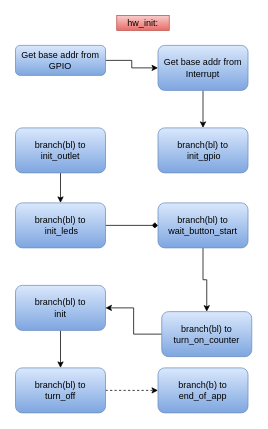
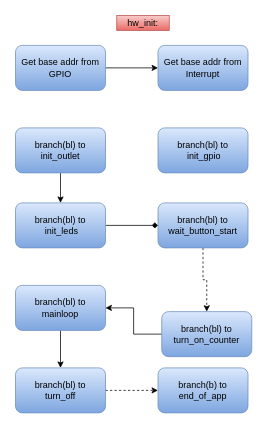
  <mxCell id="0" />
  <mxCell id="1" parent="0" />
  <mxCell id="2" value="hw_init:" style="text;html=1;strokeColor=#b85450;fillColor=#f8cecc;align=center;verticalAlign=middle;whiteSpace=wrap;rounded=0;gradientColor=#ea6b66;" parent="1" vertex="1"><mxGeometry x="155" y="20" width="70" height="20" as="geometry" /></mxCell>
  <mxCell id="3" value="" style="edgeStyle=orthogonalEdgeStyle;rounded=0;orthogonalLoop=1;jettySize=auto;html=1;" parent="1" source="4" target="6" edge="1"><mxGeometry relative="1" as="geometry" /></mxCell>
- <mxCell id="4" value="Get base addr from GPIO" style="rounded=1;whiteSpace=wrap;html=1;gradientColor=#7ea6e0;fillColor=#dae8fc;strokeColor=#6c8ebf;" parent="1" vertex="1"><mxGeometry x="20" y="60" width="120" height="40" as="geometry" /></mxCell>
- <mxCell id="5" value="" style="edgeStyle=orthogonalEdgeStyle;rounded=0;orthogonalLoop=1;jettySize=auto;html=1;" parent="1" source="6" target="7" edge="1"><mxGeometry relative="1" as="geometry" /></mxCell>
+ <mxCell id="4" value="Get base addr from GPIO" style="rounded=1;whiteSpace=wrap;html=1;gradientColor=#7ea6e0;fillColor=#dae8fc;strokeColor=#6c8ebf;" parent="1" vertex="1"><mxGeometry x="20" y="60" width="120" height="60" as="geometry" /></mxCell>
  <mxCell id="6" value="Get base addr from Interrupt" style="rounded=1;whiteSpace=wrap;html=1;gradientColor=#7ea6e0;fillColor=#dae8fc;strokeColor=#6c8ebf;" parent="1" vertex="1"><mxGeometry x="210" y="60" width="120" height="60" as="geometry" /></mxCell>
  <mxCell id="7" value="branch(bl) to&lt;br&gt;&amp;nbsp;init_gpio" style="rounded=1;whiteSpace=wrap;html=1;gradientColor=#7ea6e0;fillColor=#dae8fc;strokeColor=#6c8ebf;" parent="1" vertex="1"><mxGeometry x="210" y="170" width="120" height="60" as="geometry" /></mxCell>
  <mxCell id="8" value="" style="edgeStyle=orthogonalEdgeStyle;rounded=0;orthogonalLoop=1;jettySize=auto;html=1;dashed=1;" parent="1" source="9" target="18" edge="1"><mxGeometry relative="1" as="geometry" /></mxCell>
  <mxCell id="9" value="branch(bl) to&lt;br&gt;turn_off" style="rounded=1;whiteSpace=wrap;html=1;gradientColor=#7ea6e0;fillColor=#dae8fc;strokeColor=#6c8ebf;" parent="1" vertex="1"><mxGeometry x="20" y="490" width="120" height="60" as="geometry" /></mxCell>
  <mxCell id="10" value="" style="edgeStyle=orthogonalEdgeStyle;rounded=0;orthogonalLoop=1;jettySize=auto;html=1;" parent="1" source="11" target="9" edge="1"><mxGeometry relative="1" as="geometry" /></mxCell>
- <mxCell id="11" value="branch(bl) to&lt;br&gt;init" style="rounded=1;whiteSpace=wrap;html=1;gradientColor=#7ea6e0;fillColor=#dae8fc;strokeColor=#6c8ebf;" parent="1" vertex="1"><mxGeometry x="20" y="380" width="120" height="60" as="geometry" /></mxCell>
- <mxCell id="12" value="" style="edgeStyle=orthogonalEdgeStyle;rounded=0;orthogonalLoop=1;jettySize=auto;html=1;" parent="1" source="13" target="20" edge="1"><mxGeometry relative="1" as="geometry" /></mxCell>
+ <mxCell id="11" value="branch(bl) to&lt;br&gt;mainloop" style="rounded=1;whiteSpace=wrap;html=1;gradientColor=#7ea6e0;fillColor=#dae8fc;strokeColor=#6c8ebf;" parent="1" vertex="1"><mxGeometry x="20" y="380" width="120" height="60" as="geometry" /></mxCell>
+ <mxCell id="12" value="" style="edgeStyle=orthogonalEdgeStyle;rounded=0;orthogonalLoop=1;jettySize=auto;html=1;dashed=1;" parent="1" source="13" target="20" edge="1"><mxGeometry relative="1" as="geometry" /></mxCell>
  <mxCell id="13" value="branch(bl) to&lt;br&gt;wait_button_start" style="rounded=1;whiteSpace=wrap;html=1;gradientColor=#7ea6e0;fillColor=#dae8fc;strokeColor=#6c8ebf;" parent="1" vertex="1"><mxGeometry x="210" y="270" width="120" height="60" as="geometry" /></mxCell>
  <mxCell id="14" value="" style="edgeStyle=orthogonalEdgeStyle;rounded=0;orthogonalLoop=1;jettySize=auto;html=1;endArrow=diamond;" parent="1" source="15" target="13" edge="1"><mxGeometry relative="1" as="geometry" /></mxCell>
  <mxCell id="15" value="branch(bl) to&lt;br&gt;&amp;nbsp;init_leds" style="rounded=1;whiteSpace=wrap;html=1;gradientColor=#7ea6e0;fillColor=#dae8fc;strokeColor=#6c8ebf;" parent="1" vertex="1"><mxGeometry x="20" y="270" width="120" height="60" as="geometry" /></mxCell>
  <mxCell id="16" value="" style="edgeStyle=orthogonalEdgeStyle;rounded=0;orthogonalLoop=1;jettySize=auto;html=1;" parent="1" source="17" target="15" edge="1"><mxGeometry relative="1" as="geometry" /></mxCell>
  <mxCell id="17" value="branch(bl) to init_outlet" style="rounded=1;whiteSpace=wrap;html=1;gradientColor=#7ea6e0;fillColor=#dae8fc;strokeColor=#6c8ebf;" parent="1" vertex="1"><mxGeometry x="20" y="170" width="120" height="60" as="geometry" /></mxCell>
  <mxCell id="18" value="branch(b) to end_of_app" style="rounded=1;whiteSpace=wrap;html=1;gradientColor=#7ea6e0;fillColor=#dae8fc;strokeColor=#6c8ebf;" parent="1" vertex="1"><mxGeometry x="210" y="490" width="120" height="60" as="geometry" /></mxCell>
  <mxCell id="19" value="" style="edgeStyle=orthogonalEdgeStyle;rounded=0;orthogonalLoop=1;jettySize=auto;html=1;" parent="1" source="20" target="11" edge="1"><mxGeometry relative="1" as="geometry" /></mxCell>
  <mxCell id="20" value="branch(bl) to&lt;br&gt;turn_on_counter" style="rounded=1;whiteSpace=wrap;html=1;gradientColor=#7ea6e0;fillColor=#dae8fc;strokeColor=#6c8ebf;" parent="1" vertex="1"><mxGeometry x="215" y="415" width="120" height="60" as="geometry" /></mxCell>
